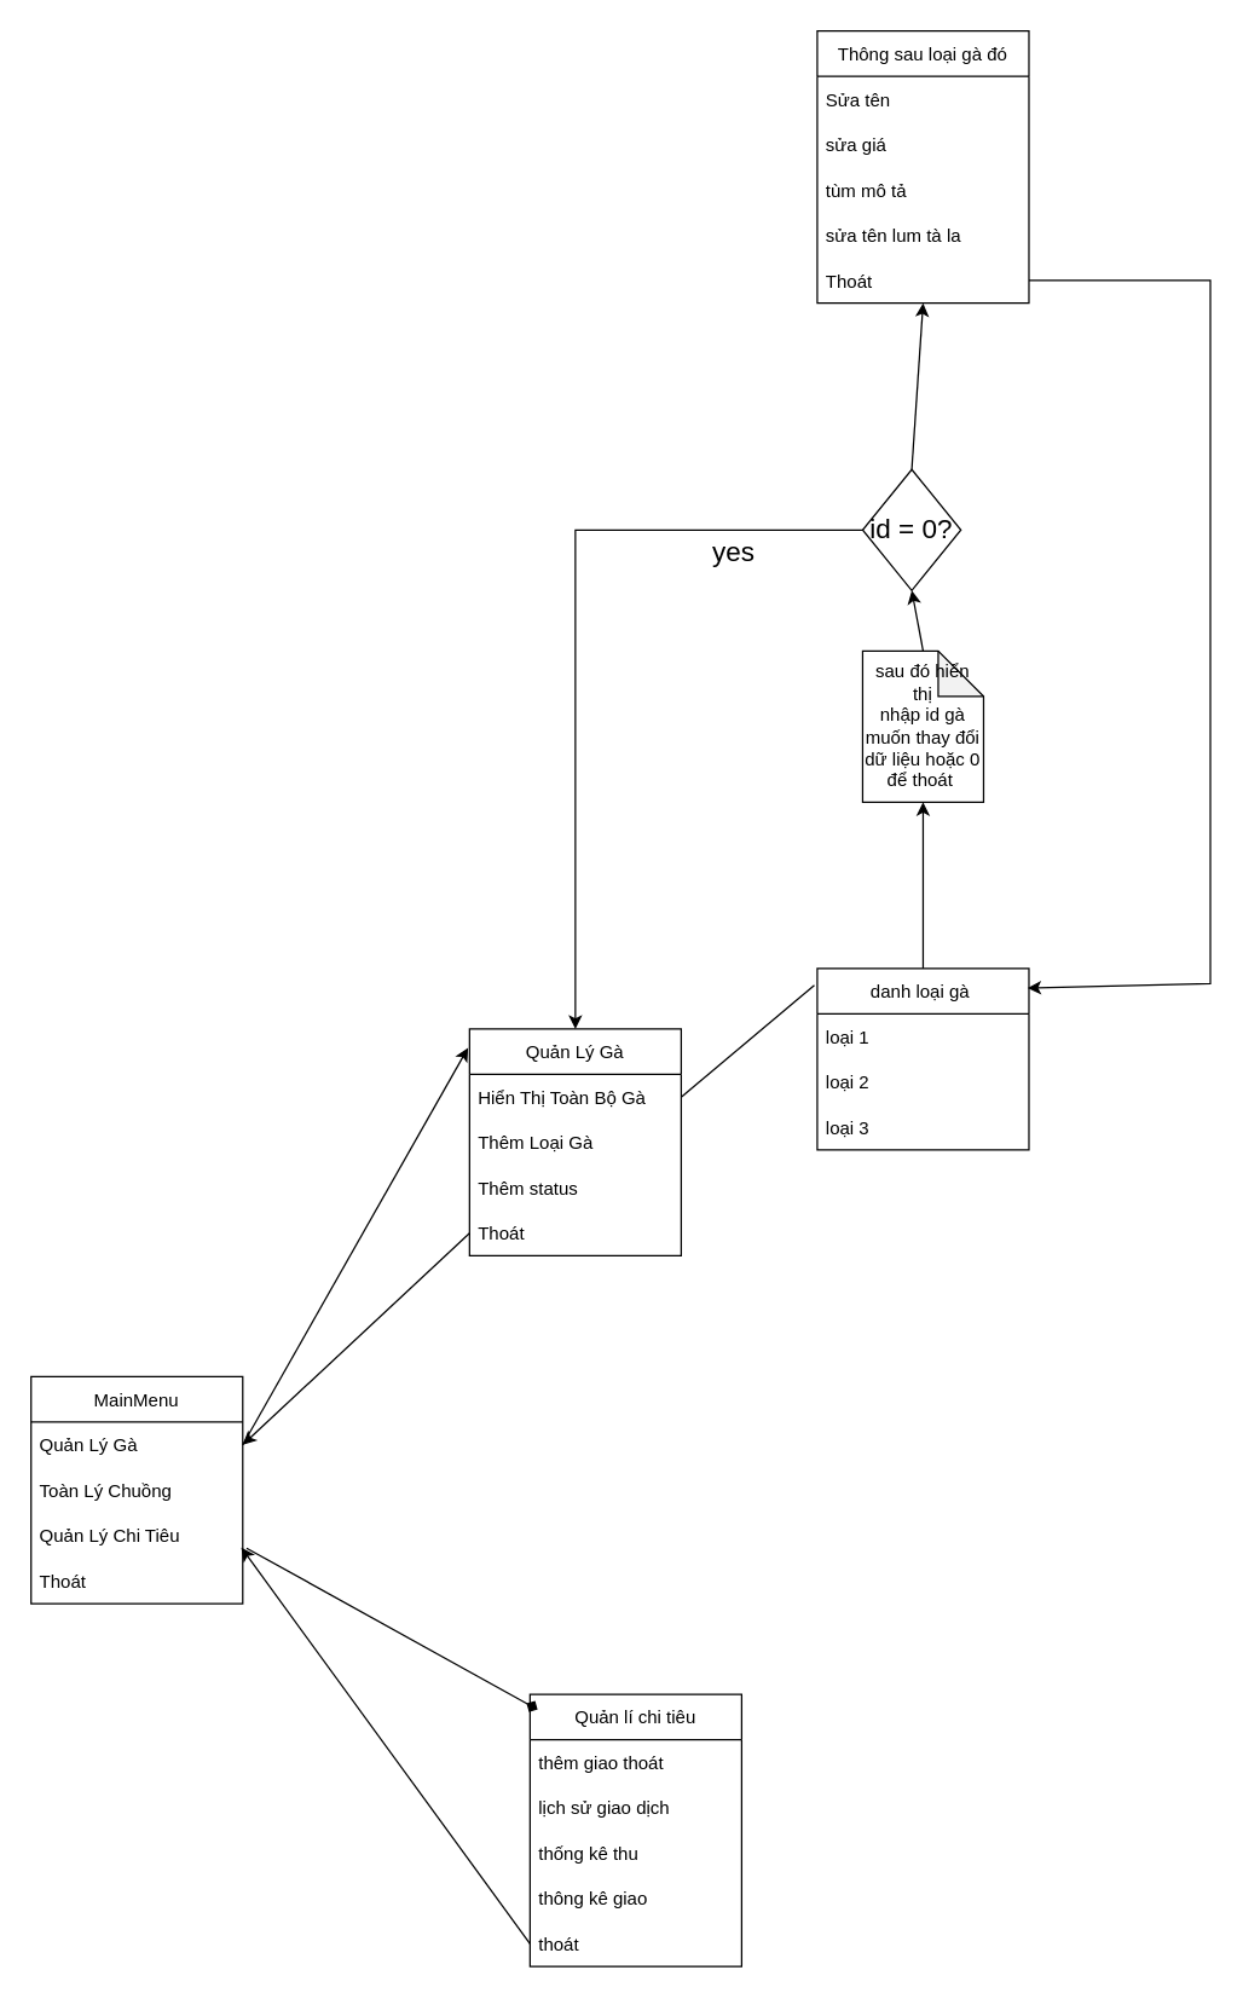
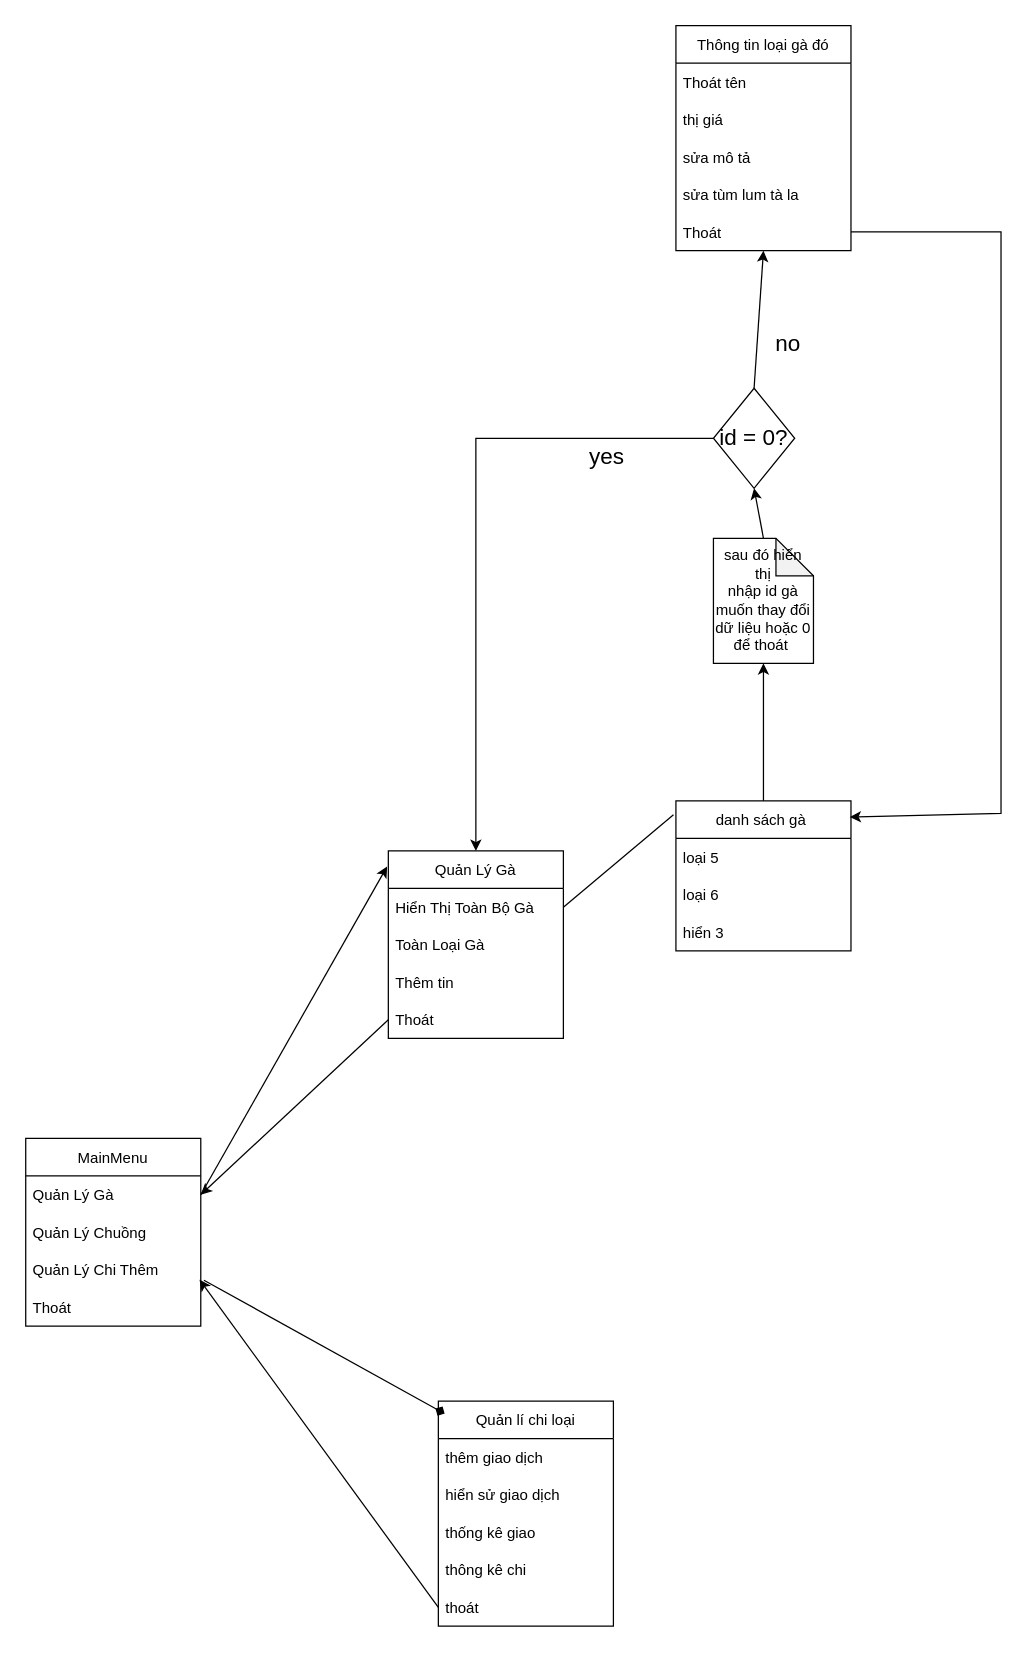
  <mxCell id="0" />
  <mxCell id="1" parent="0" />
  <mxCell id="2" value="MainMenu" style="swimlane;fontStyle=0;childLayout=stackLayout;horizontal=1;startSize=30;horizontalStack=0;resizeParent=1;resizeParentMax=0;resizeLast=0;collapsible=1;marginBottom=0;" vertex="1" parent="1"><mxGeometry y="910" width="140" height="150" as="geometry" x="20" /></mxCell>
  <mxCell id="3" value="Quản Lý Gà" style="text;strokeColor=none;fillColor=none;align=left;verticalAlign=middle;spacingLeft=4;spacingRight=4;overflow=hidden;points=[[0,0.5],[1,0.5]];portConstraint=eastwest;rotatable=0;" vertex="1" parent="2"><mxGeometry y="30" width="140" height="30" as="geometry" /></mxCell>
- <mxCell id="4" value="Toàn Lý Chuồng" style="text;strokeColor=none;fillColor=none;align=left;verticalAlign=middle;spacingLeft=4;spacingRight=4;overflow=hidden;points=[[0,0.5],[1,0.5]];portConstraint=eastwest;rotatable=0;" vertex="1" parent="2"><mxGeometry y="60" width="140" height="30" as="geometry" /></mxCell>
- <mxCell id="5" value="Quản Lý Chi Tiêu" style="text;strokeColor=none;fillColor=none;align=left;verticalAlign=middle;spacingLeft=4;spacingRight=4;overflow=hidden;points=[[0,0.5],[1,0.5]];portConstraint=eastwest;rotatable=0;" vertex="1" parent="2"><mxGeometry y="90" width="140" height="30" as="geometry" /></mxCell>
+ <mxCell id="4" value="Quản Lý Chuồng" style="text;strokeColor=none;fillColor=none;align=left;verticalAlign=middle;spacingLeft=4;spacingRight=4;overflow=hidden;points=[[0,0.5],[1,0.5]];portConstraint=eastwest;rotatable=0;" vertex="1" parent="2"><mxGeometry y="60" width="140" height="30" as="geometry" /></mxCell>
+ <mxCell id="5" value="Quản Lý Chi Thêm" style="text;strokeColor=none;fillColor=none;align=left;verticalAlign=middle;spacingLeft=4;spacingRight=4;overflow=hidden;points=[[0,0.5],[1,0.5]];portConstraint=eastwest;rotatable=0;" vertex="1" parent="2"><mxGeometry y="90" width="140" height="30" as="geometry" /></mxCell>
  <mxCell id="6" value="Thoát" style="text;strokeColor=none;fillColor=none;align=left;verticalAlign=middle;spacingLeft=4;spacingRight=4;overflow=hidden;points=[[0,0.5],[1,0.5]];portConstraint=eastwest;rotatable=0;" vertex="1" parent="2"><mxGeometry y="120" width="140" height="30" as="geometry" /></mxCell>
- <mxCell id="7" value="Quản lí chi tiêu" style="swimlane;fontStyle=0;childLayout=stackLayout;horizontal=1;startSize=30;horizontalStack=0;resizeParent=1;resizeParentMax=0;resizeLast=0;collapsible=1;marginBottom=0;" vertex="1" parent="1"><mxGeometry x="350" y="1120" width="140" height="180" as="geometry" /></mxCell>
- <mxCell id="8" value="thêm giao thoát" style="text;strokeColor=none;fillColor=none;align=left;verticalAlign=middle;spacingLeft=4;spacingRight=4;overflow=hidden;points=[[0,0.5],[1,0.5]];portConstraint=eastwest;rotatable=0;" vertex="1" parent="7"><mxGeometry y="30" width="140" height="30" as="geometry" /></mxCell>
- <mxCell id="9" value="lịch sử giao dịch" style="text;strokeColor=none;fillColor=none;align=left;verticalAlign=middle;spacingLeft=4;spacingRight=4;overflow=hidden;points=[[0,0.5],[1,0.5]];portConstraint=eastwest;rotatable=0;" vertex="1" parent="7"><mxGeometry y="60" width="140" height="30" as="geometry" /></mxCell>
- <mxCell id="10" value="thống kê thu" style="text;strokeColor=none;fillColor=none;align=left;verticalAlign=middle;spacingLeft=4;spacingRight=4;overflow=hidden;points=[[0,0.5],[1,0.5]];portConstraint=eastwest;rotatable=0;" vertex="1" parent="7"><mxGeometry y="90" width="140" height="30" as="geometry" /></mxCell>
- <mxCell id="11" value="thông kê giao" style="text;strokeColor=none;fillColor=none;align=left;verticalAlign=middle;spacingLeft=4;spacingRight=4;overflow=hidden;points=[[0,0.5],[1,0.5]];portConstraint=eastwest;rotatable=0;" vertex="1" parent="7"><mxGeometry y="120" width="140" height="30" as="geometry" /></mxCell>
+ <mxCell id="7" value="Quản lí chi loại" style="swimlane;fontStyle=0;childLayout=stackLayout;horizontal=1;startSize=30;horizontalStack=0;resizeParent=1;resizeParentMax=0;resizeLast=0;collapsible=1;marginBottom=0;" vertex="1" parent="1"><mxGeometry x="350" y="1120" width="140" height="180" as="geometry" /></mxCell>
+ <mxCell id="8" value="thêm giao dịch" style="text;strokeColor=none;fillColor=none;align=left;verticalAlign=middle;spacingLeft=4;spacingRight=4;overflow=hidden;points=[[0,0.5],[1,0.5]];portConstraint=eastwest;rotatable=0;" vertex="1" parent="7"><mxGeometry y="30" width="140" height="30" as="geometry" /></mxCell>
+ <mxCell id="9" value="hiển sử giao dịch" style="text;strokeColor=none;fillColor=none;align=left;verticalAlign=middle;spacingLeft=4;spacingRight=4;overflow=hidden;points=[[0,0.5],[1,0.5]];portConstraint=eastwest;rotatable=0;" vertex="1" parent="7"><mxGeometry y="60" width="140" height="30" as="geometry" /></mxCell>
+ <mxCell id="10" value="thống kê giao" style="text;strokeColor=none;fillColor=none;align=left;verticalAlign=middle;spacingLeft=4;spacingRight=4;overflow=hidden;points=[[0,0.5],[1,0.5]];portConstraint=eastwest;rotatable=0;" vertex="1" parent="7"><mxGeometry y="90" width="140" height="30" as="geometry" /></mxCell>
+ <mxCell id="11" value="thông kê chi" style="text;strokeColor=none;fillColor=none;align=left;verticalAlign=middle;spacingLeft=4;spacingRight=4;overflow=hidden;points=[[0,0.5],[1,0.5]];portConstraint=eastwest;rotatable=0;" vertex="1" parent="7"><mxGeometry y="120" width="140" height="30" as="geometry" /></mxCell>
  <mxCell id="12" value="thoát" style="text;strokeColor=none;fillColor=none;align=left;verticalAlign=middle;spacingLeft=4;spacingRight=4;overflow=hidden;points=[[0,0.5],[1,0.5]];portConstraint=eastwest;rotatable=0;" vertex="1" parent="7"><mxGeometry y="150" width="140" height="30" as="geometry" /></mxCell>
- <mxCell id="13" value="Thông sau loại gà đó" style="swimlane;fontStyle=0;childLayout=stackLayout;horizontal=1;startSize=30;horizontalStack=0;resizeParent=1;resizeParentMax=0;resizeLast=0;collapsible=1;marginBottom=0;" vertex="1" parent="1"><mxGeometry x="540" y="20" width="140" height="180" as="geometry" /></mxCell>
- <mxCell id="14" value="Sửa tên" style="text;strokeColor=none;fillColor=none;align=left;verticalAlign=middle;spacingLeft=4;spacingRight=4;overflow=hidden;points=[[0,0.5],[1,0.5]];portConstraint=eastwest;rotatable=0;" vertex="1" parent="13"><mxGeometry y="30" width="140" height="30" as="geometry" /></mxCell>
- <mxCell id="15" value="sửa giá" style="text;strokeColor=none;fillColor=none;align=left;verticalAlign=middle;spacingLeft=4;spacingRight=4;overflow=hidden;points=[[0,0.5],[1,0.5]];portConstraint=eastwest;rotatable=0;" vertex="1" parent="13"><mxGeometry y="60" width="140" height="30" as="geometry" /></mxCell>
- <mxCell id="16" value="tùm mô tả" style="text;strokeColor=none;fillColor=none;align=left;verticalAlign=middle;spacingLeft=4;spacingRight=4;overflow=hidden;points=[[0,0.5],[1,0.5]];portConstraint=eastwest;rotatable=0;" vertex="1" parent="13"><mxGeometry y="90" width="140" height="30" as="geometry" /></mxCell>
- <mxCell id="17" value="sửa tên lum tà la" style="text;strokeColor=none;fillColor=none;align=left;verticalAlign=middle;spacingLeft=4;spacingRight=4;overflow=hidden;points=[[0,0.5],[1,0.5]];portConstraint=eastwest;rotatable=0;" vertex="1" parent="13"><mxGeometry y="120" width="140" height="30" as="geometry" /></mxCell>
+ <mxCell id="13" value="Thông tin loại gà đó" style="swimlane;fontStyle=0;childLayout=stackLayout;horizontal=1;startSize=30;horizontalStack=0;resizeParent=1;resizeParentMax=0;resizeLast=0;collapsible=1;marginBottom=0;" vertex="1" parent="1"><mxGeometry x="540" y="20" width="140" height="180" as="geometry" /></mxCell>
+ <mxCell id="14" value="Thoát tên" style="text;strokeColor=none;fillColor=none;align=left;verticalAlign=middle;spacingLeft=4;spacingRight=4;overflow=hidden;points=[[0,0.5],[1,0.5]];portConstraint=eastwest;rotatable=0;" vertex="1" parent="13"><mxGeometry y="30" width="140" height="30" as="geometry" /></mxCell>
+ <mxCell id="15" value="thị giá" style="text;strokeColor=none;fillColor=none;align=left;verticalAlign=middle;spacingLeft=4;spacingRight=4;overflow=hidden;points=[[0,0.5],[1,0.5]];portConstraint=eastwest;rotatable=0;" vertex="1" parent="13"><mxGeometry y="60" width="140" height="30" as="geometry" /></mxCell>
+ <mxCell id="16" value="sửa mô tả" style="text;strokeColor=none;fillColor=none;align=left;verticalAlign=middle;spacingLeft=4;spacingRight=4;overflow=hidden;points=[[0,0.5],[1,0.5]];portConstraint=eastwest;rotatable=0;" vertex="1" parent="13"><mxGeometry y="90" width="140" height="30" as="geometry" /></mxCell>
+ <mxCell id="17" value="sửa tùm lum tà la" style="text;strokeColor=none;fillColor=none;align=left;verticalAlign=middle;spacingLeft=4;spacingRight=4;overflow=hidden;points=[[0,0.5],[1,0.5]];portConstraint=eastwest;rotatable=0;" vertex="1" parent="13"><mxGeometry y="120" width="140" height="30" as="geometry" /></mxCell>
  <mxCell id="18" value="Thoát" style="text;strokeColor=none;fillColor=none;align=left;verticalAlign=middle;spacingLeft=4;spacingRight=4;overflow=hidden;points=[[0,0.5],[1,0.5]];portConstraint=eastwest;rotatable=0;" vertex="1" parent="13"><mxGeometry y="150" width="140" height="30" as="geometry" /></mxCell>
- <mxCell id="19" value="danh loại gà " style="swimlane;fontStyle=0;childLayout=stackLayout;horizontal=1;startSize=30;horizontalStack=0;resizeParent=1;resizeParentMax=0;resizeLast=0;collapsible=1;marginBottom=0;" vertex="1" parent="1"><mxGeometry x="540" y="640" width="140" height="120" as="geometry" /></mxCell>
- <mxCell id="20" value="loại 1 " style="text;strokeColor=none;fillColor=none;align=left;verticalAlign=middle;spacingLeft=4;spacingRight=4;overflow=hidden;points=[[0,0.5],[1,0.5]];portConstraint=eastwest;rotatable=0;" vertex="1" parent="19"><mxGeometry y="30" width="140" height="30" as="geometry" /></mxCell>
- <mxCell id="21" value="loại 2 " style="text;strokeColor=none;fillColor=none;align=left;verticalAlign=middle;spacingLeft=4;spacingRight=4;overflow=hidden;points=[[0,0.5],[1,0.5]];portConstraint=eastwest;rotatable=0;" vertex="1" parent="19"><mxGeometry y="60" width="140" height="30" as="geometry" /></mxCell>
- <mxCell id="22" value="loại 3" style="text;strokeColor=none;fillColor=none;align=left;verticalAlign=middle;spacingLeft=4;spacingRight=4;overflow=hidden;points=[[0,0.5],[1,0.5]];portConstraint=eastwest;rotatable=0;" vertex="1" parent="19"><mxGeometry y="90" width="140" height="30" as="geometry" /></mxCell>
+ <mxCell id="19" value="danh sách gà " style="swimlane;fontStyle=0;childLayout=stackLayout;horizontal=1;startSize=30;horizontalStack=0;resizeParent=1;resizeParentMax=0;resizeLast=0;collapsible=1;marginBottom=0;" vertex="1" parent="1"><mxGeometry x="540" y="640" width="140" height="120" as="geometry" /></mxCell>
+ <mxCell id="20" value="loại 5 " style="text;strokeColor=none;fillColor=none;align=left;verticalAlign=middle;spacingLeft=4;spacingRight=4;overflow=hidden;points=[[0,0.5],[1,0.5]];portConstraint=eastwest;rotatable=0;" vertex="1" parent="19"><mxGeometry y="30" width="140" height="30" as="geometry" /></mxCell>
+ <mxCell id="21" value="loại 6 " style="text;strokeColor=none;fillColor=none;align=left;verticalAlign=middle;spacingLeft=4;spacingRight=4;overflow=hidden;points=[[0,0.5],[1,0.5]];portConstraint=eastwest;rotatable=0;" vertex="1" parent="19"><mxGeometry y="60" width="140" height="30" as="geometry" /></mxCell>
+ <mxCell id="22" value="hiển 3" style="text;strokeColor=none;fillColor=none;align=left;verticalAlign=middle;spacingLeft=4;spacingRight=4;overflow=hidden;points=[[0,0.5],[1,0.5]];portConstraint=eastwest;rotatable=0;" vertex="1" parent="19"><mxGeometry y="90" width="140" height="30" as="geometry" /></mxCell>
  <mxCell id="23" value="Quản Lý Gà" style="swimlane;fontStyle=0;childLayout=stackLayout;horizontal=1;startSize=30;horizontalStack=0;resizeParent=1;resizeParentMax=0;resizeLast=0;collapsible=1;marginBottom=0;" vertex="1" parent="1"><mxGeometry x="310" y="680" width="140" height="150" as="geometry" /></mxCell>
  <mxCell id="24" value="Hiển Thị Toàn Bộ Gà" style="text;strokeColor=none;fillColor=none;align=left;verticalAlign=middle;spacingLeft=4;spacingRight=4;overflow=hidden;points=[[0,0.5],[1,0.5]];portConstraint=eastwest;rotatable=0;" vertex="1" parent="23"><mxGeometry y="30" width="140" height="30" as="geometry" /></mxCell>
- <mxCell id="25" value="Thêm Loại Gà" style="text;strokeColor=none;fillColor=none;align=left;verticalAlign=middle;spacingLeft=4;spacingRight=4;overflow=hidden;points=[[0,0.5],[1,0.5]];portConstraint=eastwest;rotatable=0;" vertex="1" parent="23"><mxGeometry y="60" width="140" height="30" as="geometry" /></mxCell>
- <mxCell id="26" value="Thêm status" style="text;strokeColor=none;fillColor=none;align=left;verticalAlign=middle;spacingLeft=4;spacingRight=4;overflow=hidden;points=[[0,0.5],[1,0.5]];portConstraint=eastwest;rotatable=0;" vertex="1" parent="23"><mxGeometry y="90" width="140" height="30" as="geometry" /></mxCell>
+ <mxCell id="25" value="Toàn Loại Gà" style="text;strokeColor=none;fillColor=none;align=left;verticalAlign=middle;spacingLeft=4;spacingRight=4;overflow=hidden;points=[[0,0.5],[1,0.5]];portConstraint=eastwest;rotatable=0;" vertex="1" parent="23"><mxGeometry y="60" width="140" height="30" as="geometry" /></mxCell>
+ <mxCell id="26" value="Thêm tin" style="text;strokeColor=none;fillColor=none;align=left;verticalAlign=middle;spacingLeft=4;spacingRight=4;overflow=hidden;points=[[0,0.5],[1,0.5]];portConstraint=eastwest;rotatable=0;" vertex="1" parent="23"><mxGeometry y="90" width="140" height="30" as="geometry" /></mxCell>
  <mxCell id="27" value="Thoát" style="text;strokeColor=none;fillColor=none;align=left;verticalAlign=middle;spacingLeft=4;spacingRight=4;overflow=hidden;points=[[0,0.5],[1,0.5]];portConstraint=eastwest;rotatable=0;" vertex="1" parent="23"><mxGeometry y="120" width="140" height="30" as="geometry" /></mxCell>
  <mxCell id="28" value="sau đó hiển thị&lt;br&gt;nhập id gà muốn thay đổi dữ liệu hoặc 0 để thoát&amp;nbsp;" style="shape=note;whiteSpace=wrap;html=1;backgroundOutline=1;darkOpacity=0.05;" vertex="1" parent="1"><mxGeometry x="570" y="430" width="80" height="100" as="geometry" /></mxCell>
  <mxCell id="29" value="" style="endArrow=classic;html=1;rounded=0;exitX=1;exitY=0.5;exitDx=0;exitDy=0;entryX=-0.007;entryY=0.083;entryDx=0;entryDy=0;entryPerimeter=0;" edge="1" parent="1" source="3" target="23"><mxGeometry width="50" height="50" relative="1" as="geometry"><mxPoint x="450" y="780" as="sourcePoint" /><mxPoint x="500" y="730" as="targetPoint" /></mxGeometry></mxCell>
  <mxCell id="30" value="" style="endArrow=none;html=1;rounded=0;exitX=1;exitY=0.5;exitDx=0;exitDy=0;entryX=-0.014;entryY=0.092;entryDx=0;entryDy=0;entryPerimeter=0;" edge="1" parent="1" source="24" target="19"><mxGeometry width="50" height="50" relative="1" as="geometry"><mxPoint x="610" y="870" as="sourcePoint" /><mxPoint x="660" y="820" as="targetPoint" /></mxGeometry></mxCell>
  <mxCell id="31" value="" style="endArrow=classic;html=1;rounded=0;exitX=0.5;exitY=0;exitDx=0;exitDy=0;entryX=0.5;entryY=1;entryDx=0;entryDy=0;entryPerimeter=0;" edge="1" parent="1" source="19" target="28"><mxGeometry width="50" height="50" relative="1" as="geometry"><mxPoint x="450" y="735" as="sourcePoint" /><mxPoint x="548.04" y="561.04" as="targetPoint" /></mxGeometry></mxCell>
  <mxCell id="32" value="" style="endArrow=classic;html=1;rounded=0;exitX=0.5;exitY=0;exitDx=0;exitDy=0;exitPerimeter=0;entryX=0.5;entryY=1;entryDx=0;entryDy=0;" edge="1" parent="1" source="28" target="35"><mxGeometry width="50" height="50" relative="1" as="geometry"><mxPoint x="630" y="560" as="sourcePoint" /><mxPoint x="630" y="390" as="targetPoint" /></mxGeometry></mxCell>
  <mxCell id="33" value="" style="endArrow=classic;html=1;rounded=0;fontSize=18;exitX=1;exitY=0.5;exitDx=0;exitDy=0;entryX=0.993;entryY=0.108;entryDx=0;entryDy=0;entryPerimeter=0;" edge="1" parent="1" source="18" target="19"><mxGeometry width="50" height="50" relative="1" as="geometry"><mxPoint x="710" y="300" as="sourcePoint" /><mxPoint x="800" y="600" as="targetPoint" /><Array as="points"><mxPoint x="800" y="185" /><mxPoint x="800" y="650" /></Array></mxGeometry></mxCell>
  <mxCell id="34" value="" style="endArrow=classic;html=1;rounded=0;entryX=0.5;entryY=1;entryDx=0;entryDy=0;entryPerimeter=0;exitX=0.5;exitY=0;exitDx=0;exitDy=0;" edge="1" parent="1" source="35" target="18"><mxGeometry width="50" height="50" relative="1" as="geometry"><mxPoint x="400" y="479.5" as="sourcePoint" /><mxPoint x="340" y="380" as="targetPoint" /></mxGeometry></mxCell>
  <mxCell id="35" value="id = 0?" style="rhombus;whiteSpace=wrap;html=1;fontSize=18;" vertex="1" parent="1"><mxGeometry x="570" y="310" width="65" height="80" as="geometry" /></mxCell>
+ <mxCell id="36" value="no" style="text;html=1;strokeColor=none;fillColor=none;align=center;verticalAlign=middle;whiteSpace=wrap;rounded=0;fontSize=18;" vertex="1" parent="1"><mxGeometry x="600" y="260" width="60" height="30" as="geometry" /></mxCell>
  <mxCell id="37" value="" style="endArrow=classic;html=1;rounded=0;exitX=0;exitY=0.5;exitDx=0;exitDy=0;entryX=0.5;entryY=0;entryDx=0;entryDy=0;" edge="1" parent="1" source="35" target="23"><mxGeometry width="50" height="50" relative="1" as="geometry"><mxPoint x="330" y="360" as="sourcePoint" /><mxPoint x="310" y="350" as="targetPoint" /><Array as="points"><mxPoint x="380" y="350" /></Array></mxGeometry></mxCell>
  <mxCell id="38" value="yes" style="text;html=1;strokeColor=none;fillColor=none;align=center;verticalAlign=middle;whiteSpace=wrap;rounded=0;fontSize=18;" vertex="1" parent="1"><mxGeometry x="455" y="350" width="60" height="30" as="geometry" /></mxCell>
  <mxCell id="39" value="" style="endArrow=classic;html=1;rounded=0;exitX=0;exitY=0.5;exitDx=0;exitDy=0;entryX=1;entryY=0.5;entryDx=0;entryDy=0;" edge="1" parent="1" source="27" target="3"><mxGeometry width="50" height="50" relative="1" as="geometry"><mxPoint x="460" y="735" as="sourcePoint" /><mxPoint x="548.04" y="661.04" as="targetPoint" /></mxGeometry></mxCell>
  <mxCell id="40" value="" style="endArrow=diamond;html=1;rounded=0;exitX=1.018;exitY=0.778;exitDx=0;exitDy=0;entryX=0.036;entryY=0.056;entryDx=0;entryDy=0;exitPerimeter=0;entryPerimeter=0;" edge="1" parent="1" source="5" target="7"><mxGeometry width="50" height="50" relative="1" as="geometry"><mxPoint x="310" y="1080" as="sourcePoint" /><mxPoint x="160" y="1220" as="targetPoint" /></mxGeometry></mxCell>
  <mxCell id="41" value="" style="endArrow=classic;html=1;rounded=0;exitX=0;exitY=0.5;exitDx=0;exitDy=0;entryX=0.993;entryY=0.767;entryDx=0;entryDy=0;entryPerimeter=0;" edge="1" parent="1" source="12" target="5"><mxGeometry width="50" height="50" relative="1" as="geometry"><mxPoint x="172.52" y="1033.34" as="sourcePoint" /><mxPoint x="365.04" y="1140.08" as="targetPoint" /></mxGeometry></mxCell>
